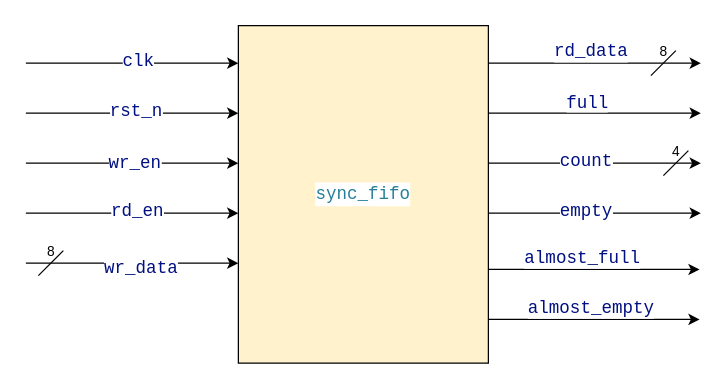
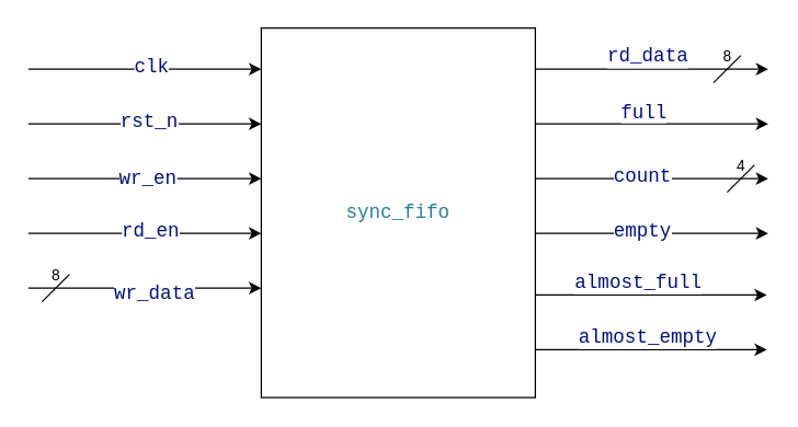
  <mxCell id="0" />
  <mxCell id="1" parent="0" />
- <mxCell id="2" value="&lt;div style=&quot;color: rgb(59, 59, 59); background-color: rgb(255, 255, 255); font-family: Consolas, &amp;quot;Courier New&amp;quot;, monospace; font-size: 14px; line-height: 19px; white-space: pre;&quot;&gt;&lt;span style=&quot;color: rgb(38, 127, 153); text-align: left;&quot;&gt;sync_fifo&lt;/span&gt;&lt;/div&gt;" style="rounded=0;whiteSpace=wrap;html=1;fillColor=#fff2cc;" vertex="1" parent="1"><mxGeometry x="190" y="20" width="200" height="270" as="geometry" /></mxCell>
+ <mxCell id="2" value="&lt;div style=&quot;color: rgb(59, 59, 59); background-color: rgb(255, 255, 255); font-family: Consolas, &amp;quot;Courier New&amp;quot;, monospace; font-size: 14px; line-height: 19px; white-space: pre;&quot;&gt;&lt;span style=&quot;color: rgb(38, 127, 153); text-align: left;&quot;&gt;sync_fifo&lt;/span&gt;&lt;/div&gt;" style="rounded=0;whiteSpace=wrap;html=1;" vertex="1" parent="1"><mxGeometry x="190" y="20" width="200" height="270" as="geometry" /></mxCell>
  <mxCell id="3" value="" style="endArrow=classic;html=1;rounded=0;" edge="1" parent="1"><mxGeometry width="50" height="50" relative="1" as="geometry"><mxPoint x="20" y="50" as="sourcePoint" /><mxPoint x="190" y="50" as="targetPoint" /></mxGeometry></mxCell>
  <mxCell id="4" value="&lt;span style=&quot;color: rgb(0, 16, 128); font-family: Consolas, &amp;quot;Courier New&amp;quot;, monospace; font-size: 14px; text-align: left; white-space-collapse: preserve;&quot;&gt;clk&lt;/span&gt;" style="edgeLabel;html=1;align=center;verticalAlign=middle;resizable=0;points=[];" vertex="1" connectable="0" parent="3"><mxGeometry x="0.047" y="2" relative="1" as="geometry"><mxPoint as="offset" /></mxGeometry></mxCell>
  <mxCell id="5" value="" style="endArrow=classic;html=1;rounded=0;" edge="1" parent="1"><mxGeometry width="50" height="50" relative="1" as="geometry"><mxPoint x="20" y="90" as="sourcePoint" /><mxPoint x="190" y="90" as="targetPoint" /></mxGeometry></mxCell>
  <mxCell id="6" value="&lt;div style=&quot;text-align: left;&quot;&gt;&lt;span style=&quot;background-color: light-dark(#ffffff, var(--ge-dark-color, #121212)); font-size: 14px; white-space-collapse: preserve;&quot;&gt;&lt;font face=&quot;Consolas, Courier New, monospace&quot; color=&quot;#001080&quot;&gt;rst_n&lt;/font&gt;&lt;/span&gt;&lt;/div&gt;" style="edgeLabel;html=1;align=center;verticalAlign=middle;resizable=0;points=[];" vertex="1" connectable="0" parent="5"><mxGeometry x="0.024" y="3" relative="1" as="geometry"><mxPoint as="offset" /></mxGeometry></mxCell>
  <mxCell id="7" value="" style="endArrow=classic;html=1;rounded=0;" edge="1" parent="1"><mxGeometry width="50" height="50" relative="1" as="geometry"><mxPoint x="20" y="130" as="sourcePoint" /><mxPoint x="190" y="130" as="targetPoint" /></mxGeometry></mxCell>
  <mxCell id="8" value="&lt;div style=&quot;text-align: left;&quot;&gt;&lt;span style=&quot;background-color: light-dark(#ffffff, var(--ge-dark-color, #121212)); font-size: 14px; white-space-collapse: preserve;&quot;&gt;&lt;font face=&quot;Consolas, Courier New, monospace&quot; color=&quot;#001080&quot;&gt;wr_en&lt;/font&gt;&lt;/span&gt;&lt;/div&gt;" style="edgeLabel;html=1;align=center;verticalAlign=middle;resizable=0;points=[];" vertex="1" connectable="0" parent="7"><mxGeometry x="0.012" y="2" relative="1" as="geometry"><mxPoint as="offset" /></mxGeometry></mxCell>
  <mxCell id="9" value="" style="endArrow=classic;html=1;rounded=0;" edge="1" parent="1"><mxGeometry width="50" height="50" relative="1" as="geometry"><mxPoint x="20" y="170" as="sourcePoint" /><mxPoint x="190" y="170" as="targetPoint" /></mxGeometry></mxCell>
  <mxCell id="10" value="&lt;div style=&quot;text-align: left;&quot;&gt;&lt;span style=&quot;background-color: light-dark(#ffffff, var(--ge-dark-color, #121212)); font-size: 14px; white-space-collapse: preserve;&quot;&gt;&lt;font face=&quot;Consolas, Courier New, monospace&quot; color=&quot;#001080&quot;&gt;rd_en&lt;/font&gt;&lt;/span&gt;&lt;/div&gt;" style="edgeLabel;html=1;align=center;verticalAlign=middle;resizable=0;points=[];" vertex="1" connectable="0" parent="9"><mxGeometry x="0.035" y="3" relative="1" as="geometry"><mxPoint as="offset" /></mxGeometry></mxCell>
  <mxCell id="11" value="" style="endArrow=classic;html=1;rounded=0;" edge="1" parent="1"><mxGeometry width="50" height="50" relative="1" as="geometry"><mxPoint x="20" y="210" as="sourcePoint" /><mxPoint x="190" y="210" as="targetPoint" /></mxGeometry></mxCell>
  <mxCell id="12" value="&lt;div style=&quot;text-align: left;&quot;&gt;&lt;span style=&quot;background-color: light-dark(#ffffff, var(--ge-dark-color, #121212)); font-size: 14px; white-space-collapse: preserve;&quot;&gt;&lt;font face=&quot;Consolas, Courier New, monospace&quot; color=&quot;#001080&quot;&gt;wr_data&lt;/font&gt;&lt;/span&gt;&lt;/div&gt;" style="edgeLabel;html=1;align=center;verticalAlign=middle;resizable=0;points=[];" vertex="1" connectable="0" parent="11"><mxGeometry x="0.071" y="-2" relative="1" as="geometry"><mxPoint as="offset" /></mxGeometry></mxCell>
  <mxCell id="13" value="" style="endArrow=classic;html=1;rounded=0;" edge="1" parent="1"><mxGeometry width="50" height="50" relative="1" as="geometry"><mxPoint x="390" y="50" as="sourcePoint" /><mxPoint x="560" y="50" as="targetPoint" /></mxGeometry></mxCell>
  <mxCell id="14" value="&lt;span style=&quot;color: rgb(0, 16, 128); font-family: Consolas, &amp;quot;Courier New&amp;quot;, monospace; font-size: 14px; text-align: left; white-space-collapse: preserve;&quot;&gt;rd_data&lt;/span&gt;" style="edgeLabel;html=1;align=center;verticalAlign=middle;resizable=0;points=[];" vertex="1" connectable="0" parent="13"><mxGeometry x="-0.047" y="1" relative="1" as="geometry"><mxPoint y="-9" as="offset" /></mxGeometry></mxCell>
  <mxCell id="15" value="" style="endArrow=classic;html=1;rounded=0;" edge="1" parent="1"><mxGeometry width="50" height="50" relative="1" as="geometry"><mxPoint x="390" y="90" as="sourcePoint" /><mxPoint x="560" y="90" as="targetPoint" /></mxGeometry></mxCell>
  <mxCell id="16" value="&lt;div style=&quot;text-align: left;&quot;&gt;&lt;span style=&quot;background-color: light-dark(#ffffff, var(--ge-dark-color, #121212)); font-size: 14px; white-space-collapse: preserve;&quot;&gt;&lt;font face=&quot;Consolas, Courier New, monospace&quot; color=&quot;#001080&quot;&gt;full&lt;/font&gt;&lt;/span&gt;&lt;/div&gt;" style="edgeLabel;html=1;align=center;verticalAlign=middle;resizable=0;points=[];" vertex="1" connectable="0" parent="15"><mxGeometry x="-0.082" y="1" relative="1" as="geometry"><mxPoint y="-9" as="offset" /></mxGeometry></mxCell>
  <mxCell id="17" value="" style="endArrow=classic;html=1;rounded=0;" edge="1" parent="1"><mxGeometry width="50" height="50" relative="1" as="geometry"><mxPoint x="390" y="130" as="sourcePoint" /><mxPoint x="560" y="130" as="targetPoint" /></mxGeometry></mxCell>
  <mxCell id="18" value="&lt;div style=&quot;text-align: left;&quot;&gt;&lt;span style=&quot;background-color: light-dark(#ffffff, var(--ge-dark-color, #121212)); font-size: 14px; white-space-collapse: preserve;&quot;&gt;&lt;font face=&quot;Consolas, Courier New, monospace&quot; color=&quot;#001080&quot;&gt;count&lt;/font&gt;&lt;/span&gt;&lt;/div&gt;" style="edgeLabel;html=1;align=center;verticalAlign=middle;resizable=0;points=[];" vertex="1" connectable="0" parent="17"><mxGeometry x="-0.094" y="3" relative="1" as="geometry"><mxPoint as="offset" /></mxGeometry></mxCell>
  <mxCell id="19" value="" style="endArrow=classic;html=1;rounded=0;" edge="1" parent="1"><mxGeometry width="50" height="50" relative="1" as="geometry"><mxPoint x="390" y="170" as="sourcePoint" /><mxPoint x="560" y="170" as="targetPoint" /></mxGeometry></mxCell>
  <mxCell id="20" value="&lt;div style=&quot;text-align: left;&quot;&gt;&lt;span style=&quot;background-color: light-dark(#ffffff, var(--ge-dark-color, #121212)); font-size: 14px; white-space-collapse: preserve;&quot;&gt;&lt;font face=&quot;Consolas, Courier New, monospace&quot; color=&quot;#001080&quot;&gt;empty&lt;/font&gt;&lt;/span&gt;&lt;/div&gt;" style="edgeLabel;html=1;align=center;verticalAlign=middle;resizable=0;points=[];" vertex="1" connectable="0" parent="19"><mxGeometry x="-0.094" y="3" relative="1" as="geometry"><mxPoint as="offset" /></mxGeometry></mxCell>
  <mxCell id="21" value="" style="endArrow=classic;html=1;rounded=0;exitX=1.005;exitY=0.848;exitDx=0;exitDy=0;exitPerimeter=0;" edge="1" parent="1"><mxGeometry width="50" height="50" relative="1" as="geometry"><mxPoint x="390" y="215" as="sourcePoint" /><mxPoint x="559" y="215.04" as="targetPoint" /></mxGeometry></mxCell>
  <mxCell id="22" value="&lt;span style=&quot;color: rgb(0, 16, 128); font-family: Consolas, &amp;quot;Courier New&amp;quot;, monospace; font-size: 14px; text-align: left; white-space-collapse: preserve;&quot;&gt;almost_full&lt;/span&gt;" style="edgeLabel;html=1;align=center;verticalAlign=middle;resizable=0;points=[];" vertex="1" connectable="0" parent="21"><mxGeometry x="-0.112" y="-2" relative="1" as="geometry"><mxPoint y="-12" as="offset" /></mxGeometry></mxCell>
  <mxCell id="23" value="" style="endArrow=classic;html=1;rounded=0;exitX=1.005;exitY=0.848;exitDx=0;exitDy=0;exitPerimeter=0;" edge="1" parent="1"><mxGeometry width="50" height="50" relative="1" as="geometry"><mxPoint x="390" y="255" as="sourcePoint" /><mxPoint x="559" y="255" as="targetPoint" /></mxGeometry></mxCell>
  <mxCell id="24" value="&lt;span style=&quot;color: rgb(0, 16, 128); font-family: Consolas, &amp;quot;Courier New&amp;quot;, monospace; font-size: 14px; text-align: left; white-space-collapse: preserve;&quot;&gt;almost_empty&lt;/span&gt;" style="edgeLabel;html=1;align=center;verticalAlign=middle;resizable=0;points=[];" vertex="1" connectable="0" parent="23"><mxGeometry x="-0.041" y="2" relative="1" as="geometry"><mxPoint y="-8" as="offset" /></mxGeometry></mxCell>
  <mxCell id="25" value="" style="endArrow=none;html=1;rounded=0;" edge="1" parent="1"><mxGeometry width="50" height="50" relative="1" as="geometry"><mxPoint x="520" y="60" as="sourcePoint" /><mxPoint x="540" y="40" as="targetPoint" /></mxGeometry></mxCell>
  <mxCell id="26" value="8" style="edgeLabel;html=1;align=center;verticalAlign=middle;resizable=0;points=[];labelBackgroundColor=none;" vertex="1" connectable="0" parent="25"><mxGeometry x="0.558" relative="1" as="geometry"><mxPoint x="-6" y="-4" as="offset" /></mxGeometry></mxCell>
  <mxCell id="27" value="" style="endArrow=none;html=1;rounded=0;" edge="1" parent="1"><mxGeometry width="50" height="50" relative="1" as="geometry"><mxPoint x="30" y="220" as="sourcePoint" /><mxPoint x="50" y="200" as="targetPoint" /></mxGeometry></mxCell>
  <mxCell id="28" value="8" style="edgeLabel;html=1;align=center;verticalAlign=middle;resizable=0;points=[];labelBackgroundColor=none;" vertex="1" connectable="0" parent="27"><mxGeometry x="0.558" relative="1" as="geometry"><mxPoint x="-6" y="-4" as="offset" /></mxGeometry></mxCell>
  <mxCell id="29" value="" style="endArrow=none;html=1;rounded=0;" edge="1" parent="1"><mxGeometry width="50" height="50" relative="1" as="geometry"><mxPoint x="530" y="140" as="sourcePoint" /><mxPoint x="550" y="120" as="targetPoint" /></mxGeometry></mxCell>
  <mxCell id="30" value="4" style="edgeLabel;html=1;align=center;verticalAlign=middle;resizable=0;points=[];labelBackgroundColor=none;" vertex="1" connectable="0" parent="29"><mxGeometry x="0.558" relative="1" as="geometry"><mxPoint x="-6" y="-4" as="offset" /></mxGeometry></mxCell>
